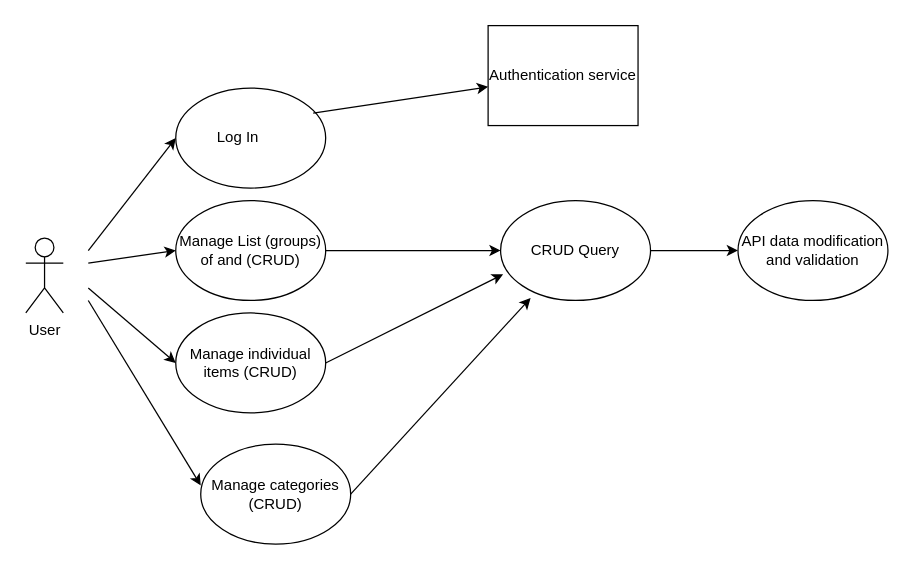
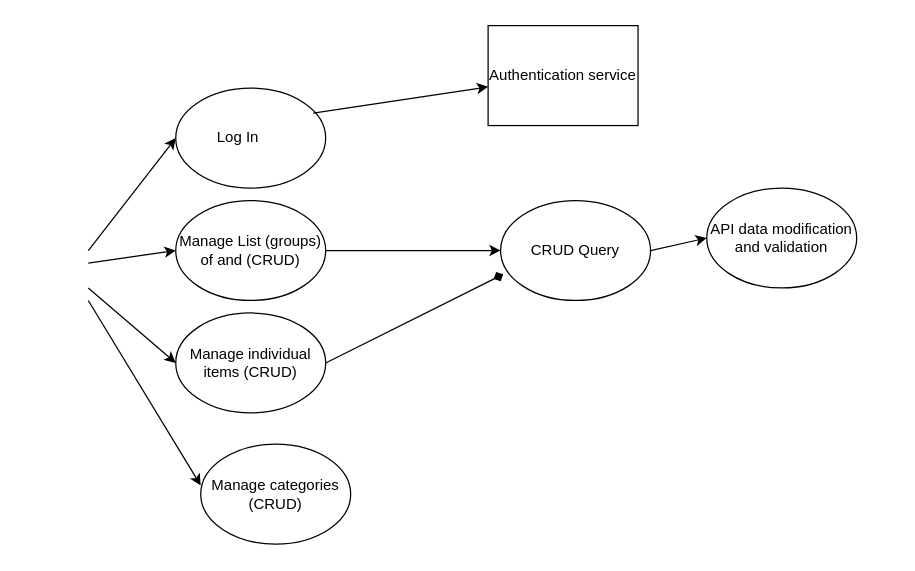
  <mxCell id="0" />
  <mxCell id="1" parent="0" />
- <mxCell id="2" value="User" style="shape=umlActor;verticalLabelPosition=bottom;verticalAlign=top;html=1;outlineConnect=0;" vertex="1" parent="1"><mxGeometry x="20" y="190" width="30" height="60" as="geometry" /></mxCell>
  <mxCell id="3" value="" style="endArrow=classic;html=1;rounded=0;entryX=0;entryY=0.5;entryDx=0;entryDy=0;" edge="1" parent="1" target="4"><mxGeometry width="50" height="50" relative="1" as="geometry"><mxPoint x="70" y="200" as="sourcePoint" /><mxPoint x="130" y="150" as="targetPoint" /></mxGeometry></mxCell>
  <mxCell id="4" value="&lt;span style=&quot;white-space: pre&quot;&gt;Log In&#09;&lt;/span&gt;" style="ellipse;whiteSpace=wrap;html=1;" vertex="1" parent="1"><mxGeometry x="140" y="70" width="120" height="80" as="geometry" /></mxCell>
  <mxCell id="5" value="" style="endArrow=classic;html=1;rounded=0;" edge="1" parent="1" target="6"><mxGeometry width="50" height="50" relative="1" as="geometry"><mxPoint x="250" y="90" as="sourcePoint" /><mxPoint x="370" y="30" as="targetPoint" /></mxGeometry></mxCell>
  <mxCell id="6" value="Authentication service" style="whiteSpace=wrap;html=1;rounded=0;" vertex="1" parent="1"><mxGeometry x="390" y="20" width="120" height="80" as="geometry" /></mxCell>
  <mxCell id="7" value="" style="endArrow=classic;html=1;rounded=0;entryX=0;entryY=0.5;entryDx=0;entryDy=0;" edge="1" parent="1" target="8"><mxGeometry width="50" height="50" relative="1" as="geometry"><mxPoint x="70" y="210" as="sourcePoint" /><mxPoint x="170" y="210" as="targetPoint" /></mxGeometry></mxCell>
  <mxCell id="8" value="Manage List (groups) of and (CRUD)" style="ellipse;whiteSpace=wrap;html=1;" vertex="1" parent="1"><mxGeometry x="140" y="160" width="120" height="80" as="geometry" /></mxCell>
  <mxCell id="9" value="" style="endArrow=classic;html=1;rounded=0;entryX=0;entryY=0.5;entryDx=0;entryDy=0;" edge="1" parent="1" target="10"><mxGeometry width="50" height="50" relative="1" as="geometry"><mxPoint x="70" y="230" as="sourcePoint" /><mxPoint x="150" y="270" as="targetPoint" /></mxGeometry></mxCell>
  <mxCell id="10" value="&lt;div&gt;Manage individual&lt;/div&gt;&lt;div&gt;items (CRUD)&lt;br&gt;&lt;/div&gt;" style="ellipse;whiteSpace=wrap;html=1;" vertex="1" parent="1"><mxGeometry x="140" y="250" width="120" height="80" as="geometry" /></mxCell>
  <mxCell id="11" value="" style="endArrow=classic;html=1;rounded=0;exitX=1;exitY=0.5;exitDx=0;exitDy=0;" edge="1" parent="1" source="8" target="12"><mxGeometry width="50" height="50" relative="1" as="geometry"><mxPoint x="340" y="210" as="sourcePoint" /><mxPoint x="380" y="200" as="targetPoint" /></mxGeometry></mxCell>
  <mxCell id="12" value="&lt;div&gt;CRUD Query&lt;br&gt;&lt;/div&gt;" style="ellipse;whiteSpace=wrap;html=1;" vertex="1" parent="1"><mxGeometry x="400" y="160" width="120" height="80" as="geometry" /></mxCell>
- <mxCell id="13" value="&lt;div&gt;API data modification and validation&lt;br&gt;&lt;/div&gt;" style="ellipse;whiteSpace=wrap;html=1;" vertex="1" parent="1"><mxGeometry x="590" y="160" width="120" height="80" as="geometry" /></mxCell>
+ <mxCell id="13" value="&lt;div&gt;API data modification and validation&lt;br&gt;&lt;/div&gt;" style="ellipse;whiteSpace=wrap;html=1;" vertex="1" parent="1"><mxGeometry x="565" y="150" width="120" height="80" as="geometry" /></mxCell>
  <mxCell id="14" value="" style="endArrow=classic;html=1;rounded=0;exitX=1;exitY=0.5;exitDx=0;exitDy=0;entryX=0;entryY=0.5;entryDx=0;entryDy=0;" edge="1" parent="1" source="12" target="13"><mxGeometry width="50" height="50" relative="1" as="geometry"><mxPoint x="360" y="380" as="sourcePoint" /><mxPoint x="410" y="330" as="targetPoint" /></mxGeometry></mxCell>
  <mxCell id="15" value="&lt;div&gt;Manage categories (CRUD)&lt;br&gt;&lt;/div&gt;" style="ellipse;whiteSpace=wrap;html=1;" vertex="1" parent="1"><mxGeometry x="160" y="355" width="120" height="80" as="geometry" /></mxCell>
  <mxCell id="16" value="" style="endArrow=classic;html=1;rounded=0;entryX=0;entryY=0.413;entryDx=0;entryDy=0;entryPerimeter=0;" edge="1" parent="1" target="15"><mxGeometry width="50" height="50" relative="1" as="geometry"><mxPoint x="70" y="240" as="sourcePoint" /><mxPoint x="410" y="330" as="targetPoint" /></mxGeometry></mxCell>
- <mxCell id="17" value="" style="endArrow=classic;html=1;rounded=0;exitX=1;exitY=0.5;exitDx=0;exitDy=0;entryX=0.2;entryY=0.975;entryDx=0;entryDy=0;entryPerimeter=0;" edge="1" parent="1" source="15" target="12"><mxGeometry width="50" height="50" relative="1" as="geometry"><mxPoint x="360" y="380" as="sourcePoint" /><mxPoint x="410" y="330" as="targetPoint" /></mxGeometry></mxCell>
- <mxCell id="18" value="" style="endArrow=classic;html=1;rounded=0;exitX=1;exitY=0.5;exitDx=0;exitDy=0;entryX=0.017;entryY=0.738;entryDx=0;entryDy=0;entryPerimeter=0;" edge="1" parent="1" source="10" target="12"><mxGeometry width="50" height="50" relative="1" as="geometry"><mxPoint x="360" y="380" as="sourcePoint" /><mxPoint x="410" y="330" as="targetPoint" /></mxGeometry></mxCell>
+ <mxCell id="18" value="" style="endArrow=diamond;html=1;rounded=0;exitX=1;exitY=0.5;exitDx=0;exitDy=0;entryX=0.017;entryY=0.738;entryDx=0;entryDy=0;entryPerimeter=0;" edge="1" parent="1" source="10" target="12"><mxGeometry width="50" height="50" relative="1" as="geometry"><mxPoint x="360" y="380" as="sourcePoint" /><mxPoint x="410" y="330" as="targetPoint" /></mxGeometry></mxCell>
